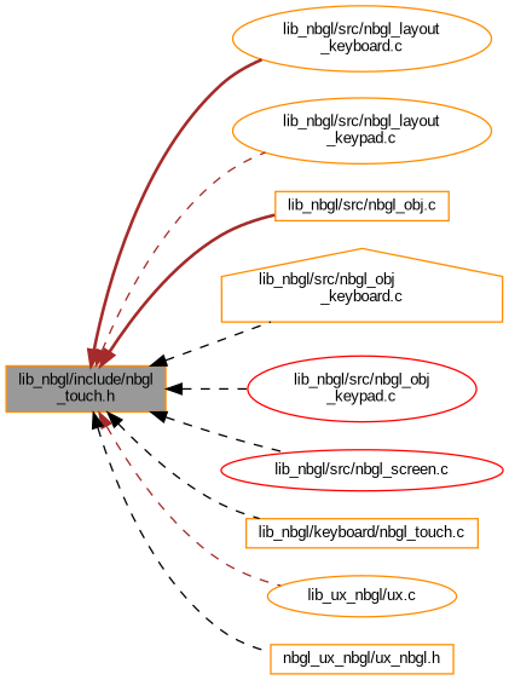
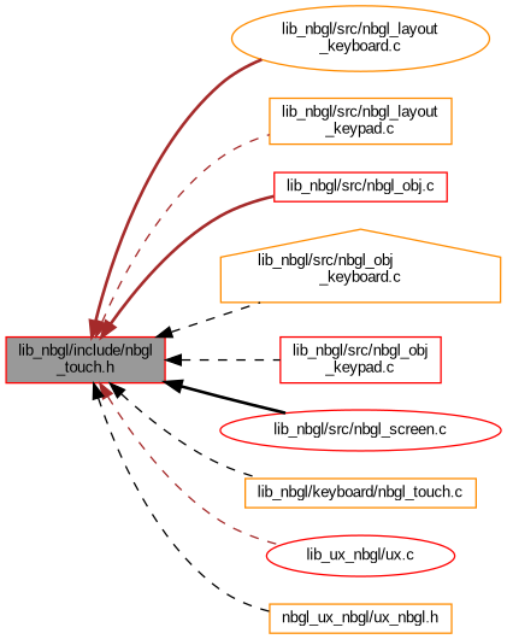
  digraph {
    fontname="Liberation Sans"
    rankdir=LR
    node [color=darkorange fillcolor=white fontname="Liberation Sans" fontsize=10 shape=box style=filled]
    edge [color=black dir=back fontname="Liberation Sans" fontsize=10 labelfontname=Helvetica labelfontsize=10 style=dashed]
-   n1 [fillcolor=grey60 fontcolor=black height=0.2 label="lib_nbgl/include/nbgl\l_touch.h" width=0.4]
+   n1 [color=red fillcolor=grey60 fontcolor=black height=0.2 label="lib_nbgl/include/nbgl\l_touch.h" width=0.4]
    n2 [height=0.2 label="lib_nbgl/src/nbgl_layout\l_keyboard.c" shape=ellipse width=0.4]
-   n3 [height=0.2 label="lib_nbgl/src/nbgl_layout\l_keypad.c" shape=ellipse width=0.4]
-   n4 [height=0.2 label="lib_nbgl/src/nbgl_obj.c" width=0.4]
+   n3 [height=0.2 label="lib_nbgl/src/nbgl_layout\l_keypad.c" width=0.4]
+   n4 [color=red height=0.2 label="lib_nbgl/src/nbgl_obj.c" width=0.4]
    n5 [height=0.2 label="lib_nbgl/src/nbgl_obj\l_keyboard.c" shape=house width=0.4]
-   n6 [color=red height=0.2 label="lib_nbgl/src/nbgl_obj\l_keypad.c" shape=ellipse width=0.4]
+   n6 [color=red height=0.2 label="lib_nbgl/src/nbgl_obj\l_keypad.c" width=0.4]
    n7 [color=red height=0.2 label="lib_nbgl/src/nbgl_screen.c" shape=ellipse width=0.4]
    n8 [height=0.2 label="lib_nbgl/keyboard/nbgl_touch.c" width=0.4]
-   n9 [height=0.2 label="lib_ux_nbgl/ux.c" shape=ellipse width=0.4]
+   n9 [color=red height=0.2 label="lib_ux_nbgl/ux.c" shape=ellipse width=0.4]
    n10 [height=0.2 label="nbgl_ux_nbgl/ux_nbgl.h" width=0.4]
    n1 -> n2 [color=brown style=bold]
    n1 -> n3 [color=brown]
    n1 -> n4 [color=brown style=bold]
    n1 -> n5
    n1 -> n6
-   n1 -> n7
+   n1 -> n7 [style=bold]
    n1 -> n8
    n1 -> n9 [color=brown]
    n1 -> n10
  }
